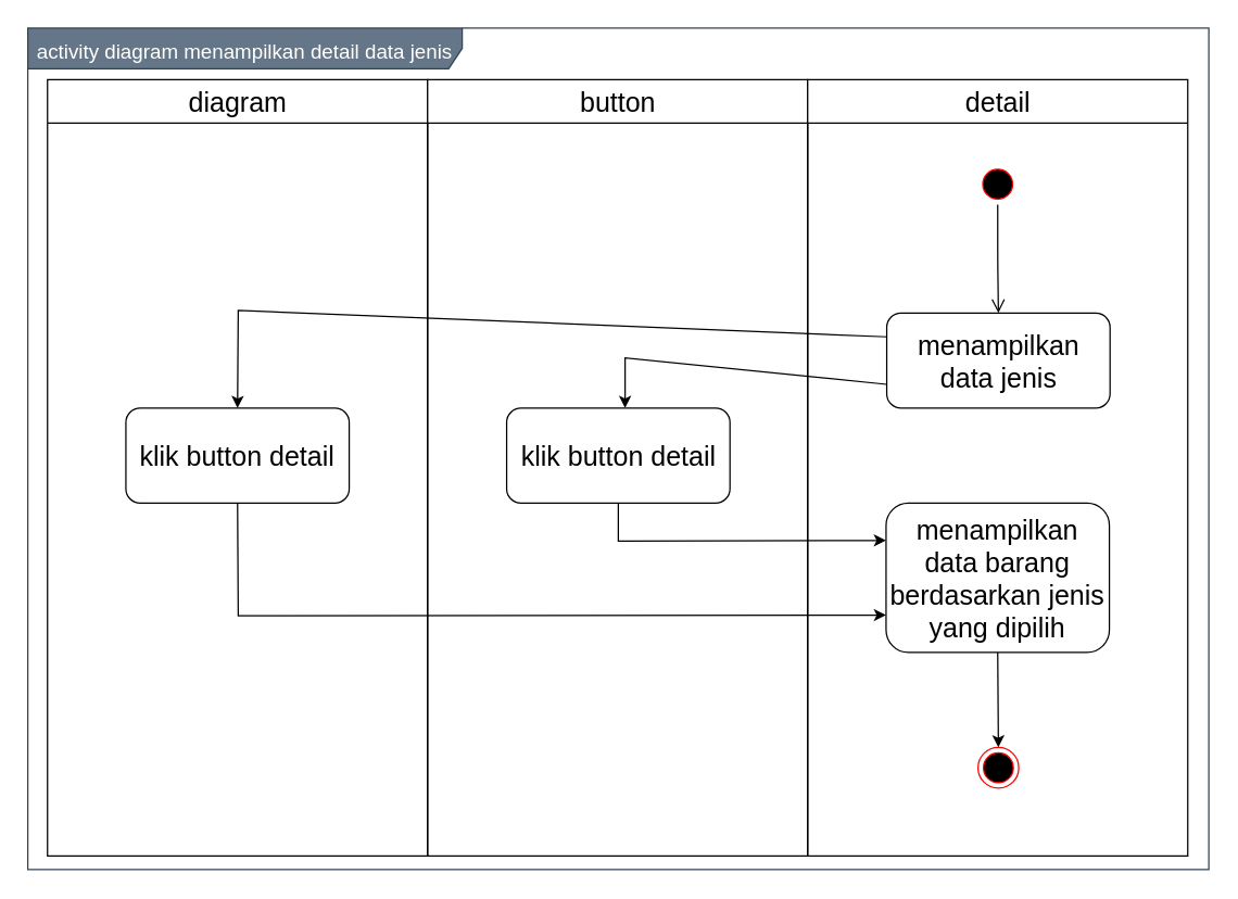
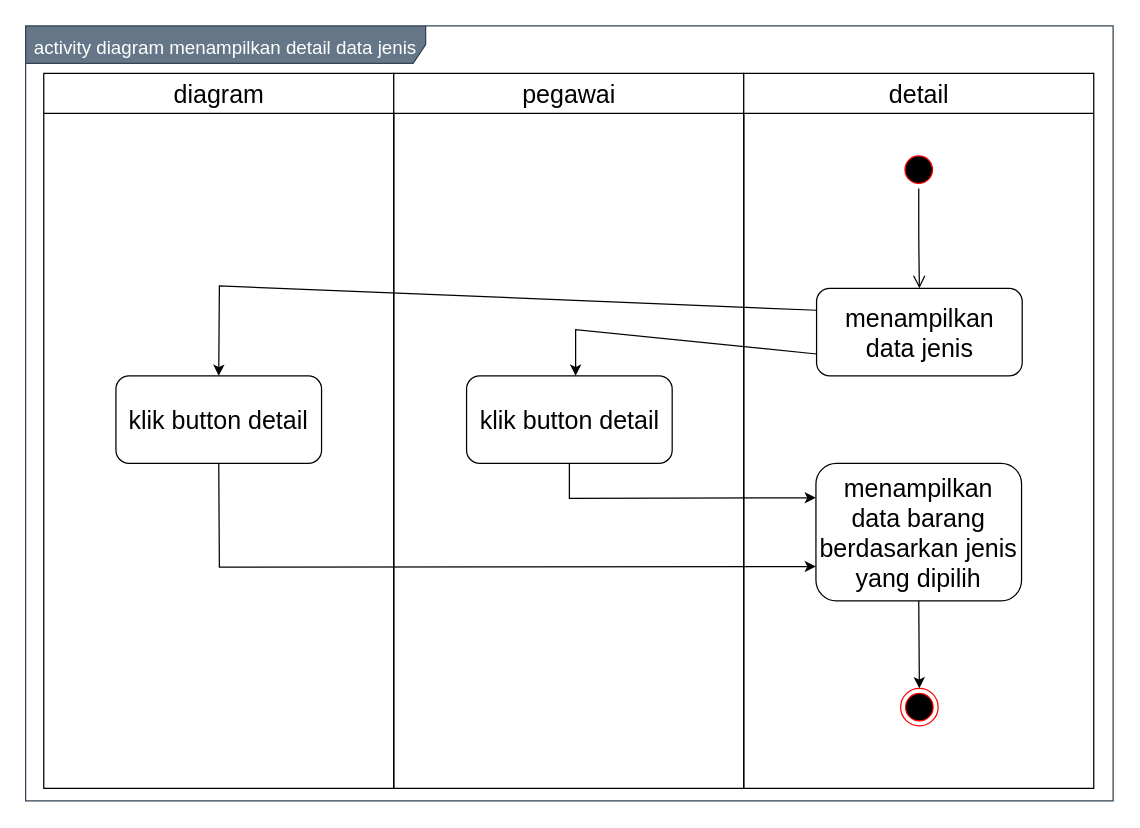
  <mxCell id="0" />
  <mxCell id="1" parent="0" />
  <mxCell id="2" value="&lt;font style=&quot;font-size: 15px&quot;&gt;activity diagram menampilkan detail data jenis&lt;/font&gt;" style="shape=umlFrame;whiteSpace=wrap;html=1;fontSize=20;align=center;width=320;height=30;fillColor=#647687;strokeColor=#314354;fontColor=#ffffff;" vertex="1" parent="1"><mxGeometry x="20" y="20" width="870" height="620" as="geometry" /></mxCell>
  <mxCell id="3" value="diagram" style="swimlane;whiteSpace=wrap;fontSize=20;fontStyle=0;startSize=32;" vertex="1" parent="1"><mxGeometry x="34.5" y="58" width="280" height="572" as="geometry" /></mxCell>
  <mxCell id="4" value="klik button detail" style="rounded=1;whiteSpace=wrap;html=1;fontSize=20;align=center;" vertex="1" parent="3"><mxGeometry x="57.75" y="242" width="164.5" height="70" as="geometry" /></mxCell>
- <mxCell id="5" value="button" style="swimlane;whiteSpace=wrap;fontSize=20;fontStyle=0;startSize=32;" vertex="1" parent="1"><mxGeometry x="314.5" y="58" width="280" height="572" as="geometry" /></mxCell>
+ <mxCell id="5" value="pegawai" style="swimlane;whiteSpace=wrap;fontSize=20;fontStyle=0;startSize=32;" vertex="1" parent="1"><mxGeometry x="314.5" y="58" width="280" height="572" as="geometry" /></mxCell>
  <mxCell id="6" value="detail" style="swimlane;whiteSpace=wrap;fontSize=20;fontStyle=0;startSize=32;" vertex="1" parent="1"><mxGeometry x="594.5" y="58" width="280" height="572" as="geometry" /></mxCell>
  <mxCell id="7" value="" style="ellipse;html=1;shape=endState;fillColor=#000000;strokeColor=#ff0000;fontSize=20;align=center;" vertex="1" parent="6"><mxGeometry x="125.5" y="492" width="30" height="30" as="geometry" /></mxCell>
  <mxCell id="8" value="" style="ellipse;html=1;shape=startState;fillColor=#000000;strokeColor=#ff0000;fontSize=20;align=center;" vertex="1" parent="6"><mxGeometry x="125" y="62" width="30" height="30" as="geometry" /></mxCell>
  <mxCell id="9" value="" style="edgeStyle=orthogonalEdgeStyle;html=1;verticalAlign=bottom;endArrow=open;endSize=8;fontSize=20;entryX=0.5;entryY=0;entryDx=0;entryDy=0;" edge="1" parent="6" source="8" target="10"><mxGeometry relative="1" as="geometry"><mxPoint x="140" y="152" as="targetPoint" /></mxGeometry></mxCell>
  <mxCell id="10" value="menampilkan data jenis" style="rounded=1;whiteSpace=wrap;html=1;fontSize=20;align=center;" vertex="1" parent="6"><mxGeometry x="58.25" y="172" width="164.5" height="70" as="geometry" /></mxCell>
  <mxCell id="11" value="klik button detail" style="rounded=1;whiteSpace=wrap;html=1;fontSize=20;align=center;" vertex="1" parent="1"><mxGeometry x="372.75" y="300" width="164.5" height="70" as="geometry" /></mxCell>
  <mxCell id="12" value="" style="endArrow=classic;html=1;fontSize=20;strokeColor=#000000;entryX=0.5;entryY=0;entryDx=0;entryDy=0;exitX=0.5;exitY=1;exitDx=0;exitDy=0;" edge="1" parent="1" source="15" target="7"><mxGeometry width="50" height="50" relative="1" as="geometry"><mxPoint x="735" y="530" as="sourcePoint" /><mxPoint x="754.5" y="846" as="targetPoint" /></mxGeometry></mxCell>
  <mxCell id="13" value="" style="endArrow=classic;html=1;exitX=0;exitY=0.75;exitDx=0;exitDy=0;rounded=0;" edge="1" parent="1" source="10"><mxGeometry width="50" height="50" relative="1" as="geometry"><mxPoint x="460" y="500" as="sourcePoint" /><mxPoint x="460" y="300" as="targetPoint" /><Array as="points"><mxPoint x="460" y="263" /></Array></mxGeometry></mxCell>
  <mxCell id="14" value="" style="endArrow=classic;html=1;exitX=0;exitY=0.25;exitDx=0;exitDy=0;rounded=0;entryX=0.5;entryY=0;entryDx=0;entryDy=0;" edge="1" parent="1" source="10" target="4"><mxGeometry width="50" height="50" relative="1" as="geometry"><mxPoint x="662.75" y="272.5" as="sourcePoint" /><mxPoint x="470" y="310" as="targetPoint" /><Array as="points"><mxPoint x="175" y="228" /></Array></mxGeometry></mxCell>
  <mxCell id="15" value="menampilkan data barang berdasarkan jenis yang dipilih" style="rounded=1;whiteSpace=wrap;html=1;fontSize=20;align=center;" vertex="1" parent="1"><mxGeometry x="652.25" y="370" width="164.5" height="110" as="geometry" /></mxCell>
  <mxCell id="16" value="" style="endArrow=classic;html=1;entryX=0;entryY=0.25;entryDx=0;entryDy=0;exitX=0.5;exitY=1;exitDx=0;exitDy=0;rounded=0;" edge="1" parent="1" source="11" target="15"><mxGeometry width="50" height="50" relative="1" as="geometry"><mxPoint x="400" y="380" as="sourcePoint" /><mxPoint x="450" y="330" as="targetPoint" /><Array as="points"><mxPoint x="455" y="398" /></Array></mxGeometry></mxCell>
  <mxCell id="17" value="" style="endArrow=classic;html=1;entryX=0;entryY=0.75;entryDx=0;entryDy=0;exitX=0.5;exitY=1;exitDx=0;exitDy=0;rounded=0;" edge="1" parent="1" source="4" target="15"><mxGeometry width="50" height="50" relative="1" as="geometry"><mxPoint x="400" y="380" as="sourcePoint" /><mxPoint x="450" y="330" as="targetPoint" /><Array as="points"><mxPoint x="175" y="453" /></Array></mxGeometry></mxCell>
